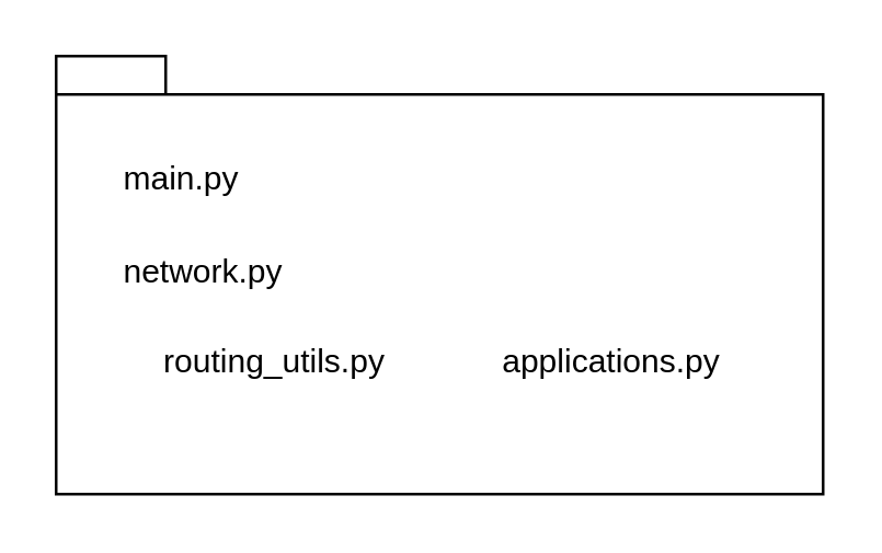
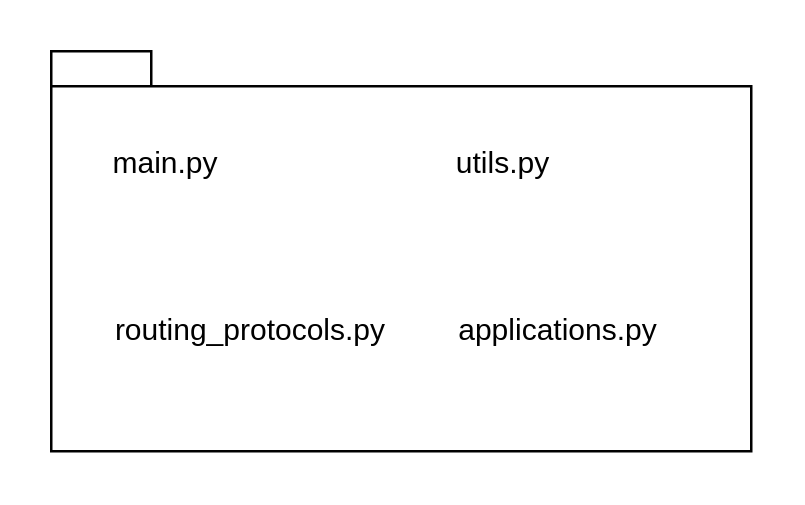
  <mxCell id="0" />
  <mxCell id="1" parent="0" />
  <mxCell id="2" value="&lt;div&gt;&amp;nbsp; &amp;nbsp; &amp;nbsp; &amp;nbsp; &amp;nbsp; &amp;nbsp; &amp;nbsp; &amp;nbsp; &amp;nbsp; &amp;nbsp; &amp;nbsp; &amp;nbsp; &amp;nbsp; &amp;nbsp; &amp;nbsp; &amp;nbsp; &amp;nbsp; &amp;nbsp;&amp;nbsp;&lt;/div&gt;" style="shape=folder;fontStyle=1;spacingTop=10;tabWidth=40;tabHeight=14;tabPosition=left;html=1;whiteSpace=wrap;" parent="1" vertex="1"><mxGeometry x="20" y="20" width="280" height="160" as="geometry" /></mxCell>
- <mxCell id="3" value="network.py" style="text;html=1;align=center;verticalAlign=middle;whiteSpace=wrap;rounded=0;" parent="1" vertex="1"><mxGeometry x="44" y="84" width="60" height="30" as="geometry" /></mxCell>
- <mxCell id="4" value="routing_utils.py" style="text;html=1;align=center;verticalAlign=middle;whiteSpace=wrap;rounded=0;" parent="1" vertex="1"><mxGeometry x="30" y="117" width="140" height="30" as="geometry" /></mxCell>
+ <mxCell id="4" value="routing_protocols.py" style="text;html=1;align=center;verticalAlign=middle;whiteSpace=wrap;rounded=0;" parent="1" vertex="1"><mxGeometry x="30" y="117" width="140" height="30" as="geometry" /></mxCell>
  <mxCell id="5" value="applications.py" style="text;html=1;align=center;verticalAlign=middle;whiteSpace=wrap;rounded=0;" parent="1" vertex="1"><mxGeometry x="168" y="117" width="110" height="30" as="geometry" /></mxCell>
+ <mxCell id="6" value="utils.py" style="text;html=1;align=center;verticalAlign=middle;whiteSpace=wrap;rounded=0;" parent="1" vertex="1"><mxGeometry x="171" y="50" width="60" height="30" as="geometry" /></mxCell>
  <mxCell id="7" value="main.py" style="text;html=1;align=center;verticalAlign=middle;whiteSpace=wrap;rounded=0;" parent="1" vertex="1"><mxGeometry x="36" y="50" width="60" height="30" as="geometry" /></mxCell>
